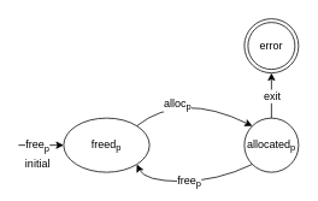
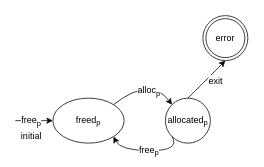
  <mxCell id="0" />
  <mxCell id="1" parent="0" />
  <mxCell id="2" value="freed&lt;sub&gt;p&lt;/sub&gt;" style="ellipse;whiteSpace=wrap;html=1;aspect=fixed;" parent="1" vertex="1"><mxGeometry x="70" y="130" width="95" height="60" as="geometry" /></mxCell>
  <mxCell id="3" value="" style="endArrow=classic;html=1;entryX=0;entryY=0.5;entryDx=0;entryDy=0;" parent="1" target="2" edge="1"><mxGeometry width="50" height="50" relative="1" as="geometry"><mxPoint x="20" y="160" as="sourcePoint" /><mxPoint x="110" y="220" as="targetPoint" /></mxGeometry></mxCell>
  <mxCell id="4" value="free&lt;sub&gt;p&lt;/sub&gt;" style="text;html=1;align=center;verticalAlign=middle;resizable=0;points=[];labelBackgroundColor=#ffffff;" vertex="1" connectable="0" parent="3"><mxGeometry x="-0.181" relative="1" as="geometry"><mxPoint as="offset" /></mxGeometry></mxCell>
  <mxCell id="5" value="initial" style="text;html=1;align=center;verticalAlign=middle;resizable=0;points=[];labelBackgroundColor=#ffffff;" vertex="1" connectable="0" parent="3"><mxGeometry x="0.581" y="1" relative="1" as="geometry"><mxPoint x="-19.52" y="21" as="offset" /></mxGeometry></mxCell>
  <mxCell id="6" value="" style="endArrow=classic;html=1;exitX=0.5;exitY=0;exitDx=0;exitDy=0;" parent="1" source="8" edge="1"><mxGeometry width="50" height="50" relative="1" as="geometry"><mxPoint x="10" y="260" as="sourcePoint" /><mxPoint x="300" y="80" as="targetPoint" /></mxGeometry></mxCell>
  <mxCell id="7" value="exit" style="text;html=1;align=center;verticalAlign=middle;resizable=0;points=[];;labelBackgroundColor=#ffffff;" parent="6" vertex="1" connectable="0"><mxGeometry x="0.48" y="-2" relative="1" as="geometry"><mxPoint x="-2" y="12" as="offset" /></mxGeometry></mxCell>
- <mxCell id="8" value="allocated&lt;sub&gt;p&lt;/sub&gt;" style="ellipse;whiteSpace=wrap;html=1;aspect=fixed;" parent="1" vertex="1"><mxGeometry x="270" y="130" width="60" height="60" as="geometry" /></mxCell>
+ <mxCell id="8" value="allocated&lt;sub&gt;p&lt;/sub&gt;" style="ellipse;whiteSpace=wrap;html=1;aspect=fixed;" parent="1" vertex="1"><mxGeometry x="220" y="130" width="60" height="60" as="geometry" /></mxCell>
  <mxCell id="9" value="" style="curved=1;endArrow=classic;html=1;exitX=1;exitY=0;exitDx=0;exitDy=0;entryX=0;entryY=0;entryDx=0;entryDy=0;" parent="1" source="2" target="8" edge="1"><mxGeometry width="50" height="50" relative="1" as="geometry"><mxPoint x="220" y="290" as="sourcePoint" /><mxPoint x="270" y="240" as="targetPoint" /><Array as="points"><mxPoint x="200" y="100" /></Array></mxGeometry></mxCell>
  <mxCell id="10" value="&lt;div&gt;alloc&lt;sub&gt;p&lt;/sub&gt;&lt;/div&gt;" style="text;html=1;align=center;verticalAlign=middle;resizable=0;points=[];;labelBackgroundColor=#ffffff;" parent="9" vertex="1" connectable="0"><mxGeometry x="-0.136" y="-15" relative="1" as="geometry"><mxPoint as="offset" /></mxGeometry></mxCell>
  <mxCell id="11" value="" style="curved=1;endArrow=classic;html=1;entryX=1;entryY=1;entryDx=0;entryDy=0;exitX=0;exitY=1;exitDx=0;exitDy=0;" parent="1" source="8" target="2" edge="1"><mxGeometry width="50" height="50" relative="1" as="geometry"><mxPoint x="180" y="340" as="sourcePoint" /><mxPoint x="230" y="290" as="targetPoint" /><Array as="points"><mxPoint x="240" y="200" /><mxPoint x="160" y="200" /></Array></mxGeometry></mxCell>
  <mxCell id="12" value="free&lt;sub&gt;p&lt;/sub&gt;" style="text;html=1;align=center;verticalAlign=middle;resizable=0;points=[];;labelBackgroundColor=#ffffff;" parent="11" vertex="1" connectable="0"><mxGeometry x="0.036" y="-1" relative="1" as="geometry"><mxPoint as="offset" /></mxGeometry></mxCell>
  <mxCell id="13" value="error" style="ellipse;shape=doubleEllipse;whiteSpace=wrap;html=1;aspect=fixed;" parent="1" vertex="1"><mxGeometry x="270" y="20" width="60" height="60" as="geometry" /></mxCell>
